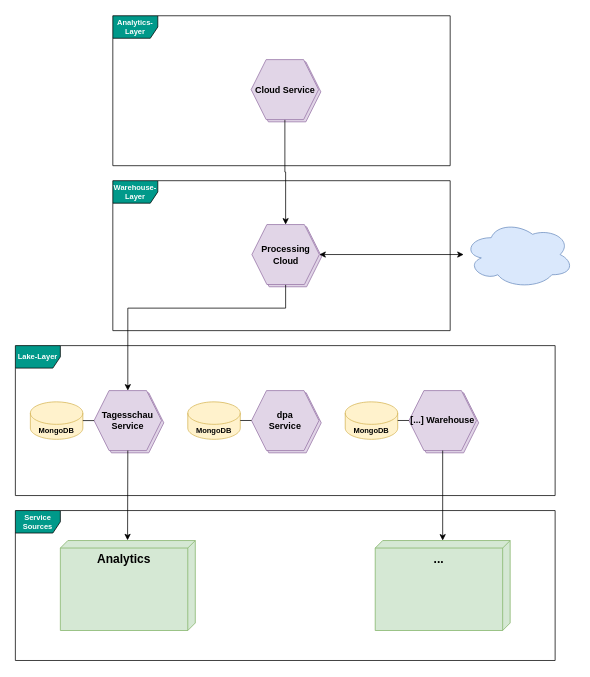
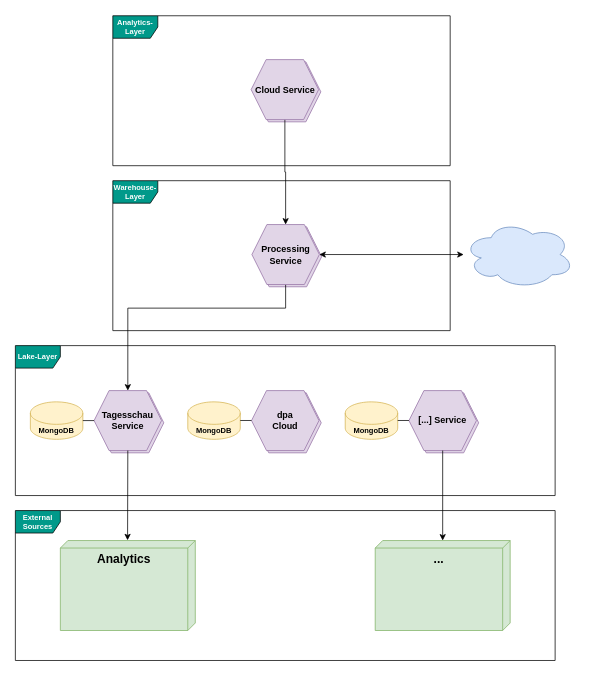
  <mxCell id="0" />
  <mxCell id="1" parent="0" />
  <mxCell id="2" value="Tagesschau Service" style="shape=hexagon;perimeter=hexagonPerimeter2;whiteSpace=wrap;html=1;fixedSize=1;fillColor=#e1d5e7;strokeColor=#9673a6;" vertex="1" parent="1"><mxGeometry x="548" y="523" width="90" height="80" as="geometry" /></mxCell>
  <mxCell id="3" value="Tagesschau Service" style="shape=hexagon;perimeter=hexagonPerimeter2;whiteSpace=wrap;html=1;fixedSize=1;fillColor=#e1d5e7;strokeColor=#9673a6;" vertex="1" parent="1"><mxGeometry x="338" y="523" width="90" height="80" as="geometry" /></mxCell>
  <mxCell id="4" value="Tagesschau Service" style="shape=hexagon;perimeter=hexagonPerimeter2;whiteSpace=wrap;html=1;fixedSize=1;fillColor=#e1d5e7;strokeColor=#9673a6;" vertex="1" parent="1"><mxGeometry x="128" y="523" width="90" height="80" as="geometry" /></mxCell>
  <mxCell id="5" value="Lake-Layer" style="shape=umlFrame;whiteSpace=wrap;html=1;pointerEvents=0;fillColor=#00998A;fontStyle=1;fontColor=#FFFFFF;fontSize=10;" vertex="1" parent="1"><mxGeometry x="20" y="460" width="720" height="200" as="geometry" /></mxCell>
- <mxCell id="6" value="Service Sources" style="shape=umlFrame;whiteSpace=wrap;html=1;pointerEvents=0;fillColor=#00998A;fontStyle=1;fontColor=#FFFFFF;fontSize=10;" vertex="1" parent="1"><mxGeometry x="20" y="680" width="720" height="200" as="geometry" /></mxCell>
+ <mxCell id="6" value="External Sources" style="shape=umlFrame;whiteSpace=wrap;html=1;pointerEvents=0;fillColor=#00998A;fontStyle=1;fontColor=#FFFFFF;fontSize=10;" vertex="1" parent="1"><mxGeometry x="20" y="680" width="720" height="200" as="geometry" /></mxCell>
  <mxCell id="7" value="Analytics" style="verticalAlign=top;align=center;spacingTop=8;spacingLeft=2;spacingRight=12;shape=cube;size=10;direction=south;fontStyle=1;html=1;whiteSpace=wrap;fontSize=16;fillColor=#d5e8d4;strokeColor=#82b366;" vertex="1" parent="1"><mxGeometry x="80" y="720" width="180" height="120" as="geometry" /></mxCell>
  <mxCell id="8" value="..." style="verticalAlign=top;align=center;spacingTop=8;spacingLeft=2;spacingRight=12;shape=cube;size=10;direction=south;fontStyle=1;html=1;whiteSpace=wrap;fontSize=16;fillColor=#d5e8d4;strokeColor=#82b366;" vertex="1" parent="1"><mxGeometry x="500" y="720" width="180" height="120" as="geometry" /></mxCell>
  <mxCell id="9" value="Tagesschau Service" style="shape=hexagon;perimeter=hexagonPerimeter2;whiteSpace=wrap;html=1;fixedSize=1;fillColor=#e1d5e7;strokeColor=#9673a6;fontStyle=1" vertex="1" parent="1"><mxGeometry x="125" y="520" width="90" height="80" as="geometry" /></mxCell>
- <mxCell id="10" value="dpa&lt;br&gt;Service" style="shape=hexagon;perimeter=hexagonPerimeter2;whiteSpace=wrap;html=1;fixedSize=1;fillColor=#e1d5e7;strokeColor=#9673a6;fontStyle=1" vertex="1" parent="1"><mxGeometry x="335" y="520" width="90" height="80" as="geometry" /></mxCell>
- <mxCell id="11" value="[...] Warehouse" style="shape=hexagon;perimeter=hexagonPerimeter2;whiteSpace=wrap;html=1;fixedSize=1;fillColor=#e1d5e7;strokeColor=#9673a6;fontStyle=1" vertex="1" parent="1"><mxGeometry x="545" y="520" width="90" height="80" as="geometry" /></mxCell>
+ <mxCell id="10" value="dpa&lt;br&gt;Cloud" style="shape=hexagon;perimeter=hexagonPerimeter2;whiteSpace=wrap;html=1;fixedSize=1;fillColor=#e1d5e7;strokeColor=#9673a6;fontStyle=1" vertex="1" parent="1"><mxGeometry x="335" y="520" width="90" height="80" as="geometry" /></mxCell>
+ <mxCell id="11" value="[...] Service" style="shape=hexagon;perimeter=hexagonPerimeter2;whiteSpace=wrap;html=1;fixedSize=1;fillColor=#e1d5e7;strokeColor=#9673a6;fontStyle=1" vertex="1" parent="1"><mxGeometry x="545" y="520" width="90" height="80" as="geometry" /></mxCell>
  <mxCell id="12" value="MongoDB" style="shape=cylinder3;whiteSpace=wrap;html=1;boundedLbl=1;backgroundOutline=1;size=15;fillColor=#fff2cc;strokeColor=#d6b656;fontStyle=1;fontSize=10;" vertex="1" parent="1"><mxGeometry x="40" y="535" width="70" height="50" as="geometry" /></mxCell>
  <mxCell id="13" value="MongoDB" style="shape=cylinder3;whiteSpace=wrap;html=1;boundedLbl=1;backgroundOutline=1;size=15;fillColor=#fff2cc;strokeColor=#d6b656;fontStyle=1;fontSize=10;" vertex="1" parent="1"><mxGeometry x="250" y="535" width="70" height="50" as="geometry" /></mxCell>
  <mxCell id="14" value="MongoDB" style="shape=cylinder3;whiteSpace=wrap;html=1;boundedLbl=1;backgroundOutline=1;size=15;fillColor=#fff2cc;strokeColor=#d6b656;fontStyle=1;fontSize=10;" vertex="1" parent="1"><mxGeometry x="460" y="535" width="70" height="50" as="geometry" /></mxCell>
  <mxCell id="15" value="" style="endArrow=none;html=1;rounded=0;exitX=1;exitY=0.5;exitDx=0;exitDy=0;exitPerimeter=0;entryX=0;entryY=0.5;entryDx=0;entryDy=0;" edge="1" parent="1" source="12" target="9"><mxGeometry width="50" height="50" relative="1" as="geometry"><mxPoint x="160" y="550" as="sourcePoint" /><mxPoint x="210" y="500" as="targetPoint" /></mxGeometry></mxCell>
  <mxCell id="16" value="" style="endArrow=none;html=1;rounded=0;exitX=1;exitY=0.5;exitDx=0;exitDy=0;exitPerimeter=0;entryX=0;entryY=0.5;entryDx=0;entryDy=0;" edge="1" parent="1"><mxGeometry width="50" height="50" relative="1" as="geometry"><mxPoint x="320" y="559.86" as="sourcePoint" /><mxPoint x="335" y="559.86" as="targetPoint" /></mxGeometry></mxCell>
  <mxCell id="17" value="" style="endArrow=none;html=1;rounded=0;exitX=1;exitY=0.5;exitDx=0;exitDy=0;exitPerimeter=0;entryX=0;entryY=0.5;entryDx=0;entryDy=0;" edge="1" parent="1"><mxGeometry width="50" height="50" relative="1" as="geometry"><mxPoint x="530" y="559.86" as="sourcePoint" /><mxPoint x="545" y="559.86" as="targetPoint" /></mxGeometry></mxCell>
  <mxCell id="18" style="edgeStyle=orthogonalEdgeStyle;rounded=0;orthogonalLoop=1;jettySize=auto;html=1;jumpStyle=arc;jumpSize=7;" edge="1" parent="1" source="11" target="8"><mxGeometry relative="1" as="geometry" /></mxCell>
  <mxCell id="19" style="edgeStyle=orthogonalEdgeStyle;rounded=0;orthogonalLoop=1;jettySize=auto;html=1;entryX=-0.003;entryY=0.502;entryDx=0;entryDy=0;entryPerimeter=0;jumpStyle=arc;jumpSize=7;" edge="1" parent="1" source="9" target="7"><mxGeometry relative="1" as="geometry" /></mxCell>
  <mxCell id="20" value="Warehouse-Layer" style="shape=umlFrame;whiteSpace=wrap;html=1;pointerEvents=0;fontSize=10;fillColor=#00998A;fontStyle=1;fontColor=#FFFFFF;" vertex="1" parent="1"><mxGeometry x="150" y="240" width="450" height="200" as="geometry" /></mxCell>
  <mxCell id="21" value="Tagesschau Service" style="shape=hexagon;perimeter=hexagonPerimeter2;whiteSpace=wrap;html=1;fixedSize=1;fillColor=#e1d5e7;strokeColor=#9673a6;" vertex="1" parent="1"><mxGeometry x="338.5" y="301.5" width="90" height="80" as="geometry" /></mxCell>
  <mxCell id="22" style="edgeStyle=orthogonalEdgeStyle;rounded=0;orthogonalLoop=1;jettySize=auto;html=1;entryX=0.5;entryY=0;entryDx=0;entryDy=0;" edge="1" parent="1" source="24" target="9"><mxGeometry relative="1" as="geometry"><Array as="points"><mxPoint x="381" y="410" /><mxPoint x="170" y="410" /></Array></mxGeometry></mxCell>
  <mxCell id="23" style="edgeStyle=orthogonalEdgeStyle;rounded=0;orthogonalLoop=1;jettySize=auto;html=1;jumpStyle=arc;startArrow=classic;startFill=1;" edge="1" parent="1" source="24" target="26"><mxGeometry relative="1" as="geometry" /></mxCell>
- <mxCell id="24" value="Processing Cloud" style="shape=hexagon;perimeter=hexagonPerimeter2;whiteSpace=wrap;html=1;fixedSize=1;fillColor=#e1d5e7;strokeColor=#9673a6;fontStyle=1" vertex="1" parent="1"><mxGeometry x="335.5" y="298.5" width="90" height="80" as="geometry" /></mxCell>
+ <mxCell id="24" value="Processing Service" style="shape=hexagon;perimeter=hexagonPerimeter2;whiteSpace=wrap;html=1;fixedSize=1;fillColor=#e1d5e7;strokeColor=#9673a6;fontStyle=1" vertex="1" parent="1"><mxGeometry x="335.5" y="298.5" width="90" height="80" as="geometry" /></mxCell>
  <mxCell id="25" value="Analytics-Layer" style="shape=umlFrame;whiteSpace=wrap;html=1;pointerEvents=0;fontSize=10;fillColor=#00998A;fontStyle=1;fontColor=#FFFFFF;" vertex="1" parent="1"><mxGeometry x="150" y="20" width="450" height="200" as="geometry" /></mxCell>
  <mxCell id="26" value="" style="ellipse;shape=cloud;whiteSpace=wrap;html=1;fillColor=#dae8fc;strokeColor=#6c8ebf;" vertex="1" parent="1"><mxGeometry x="618" y="293.5" width="147" height="90" as="geometry" /></mxCell>
  <mxCell id="27" value="Tagesschau Service" style="shape=hexagon;perimeter=hexagonPerimeter2;whiteSpace=wrap;html=1;fixedSize=1;fillColor=#e1d5e7;strokeColor=#9673a6;" vertex="1" parent="1"><mxGeometry x="337.5" y="81.5" width="90" height="80" as="geometry" /></mxCell>
  <mxCell id="28" style="edgeStyle=orthogonalEdgeStyle;rounded=0;orthogonalLoop=1;jettySize=auto;html=1;" edge="1" parent="1" source="29" target="24"><mxGeometry relative="1" as="geometry" /></mxCell>
  <mxCell id="29" value="Cloud Service" style="shape=hexagon;perimeter=hexagonPerimeter2;whiteSpace=wrap;html=1;fixedSize=1;fillColor=#e1d5e7;strokeColor=#9673a6;fontStyle=1" vertex="1" parent="1"><mxGeometry x="334.5" y="78.5" width="90" height="80" as="geometry" /></mxCell>
